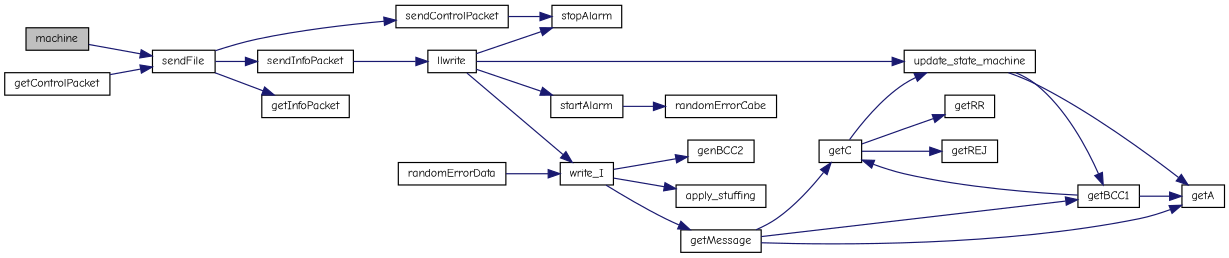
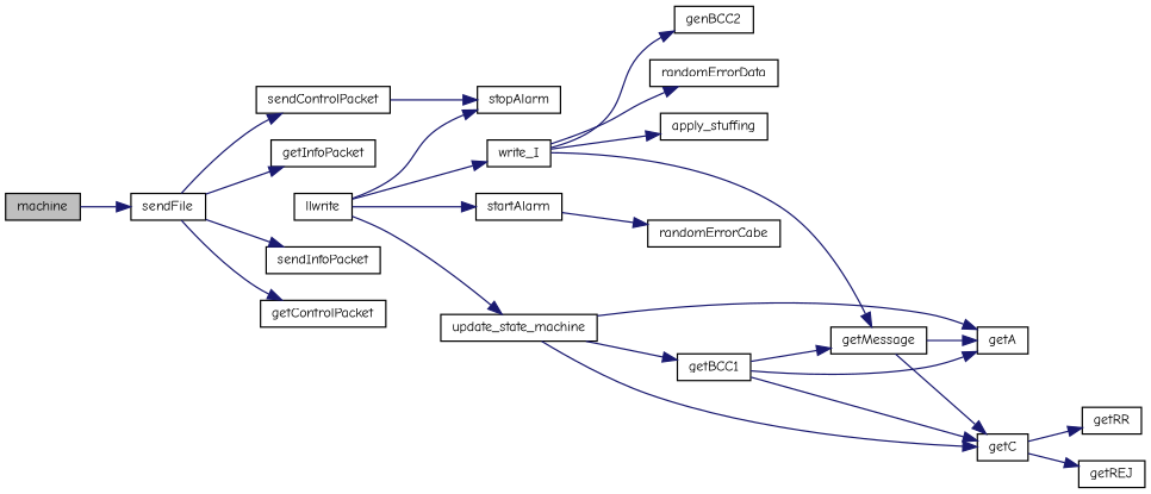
  digraph {
    fontname="Comic Neue"
    rankdir=LR
    node [color=black fillcolor=white fontname="Comic Neue" fontsize=10 shape=record style=filled]
    edge [color=midnightblue fontname="Comic Neue" fontsize=10 labelfontname=Helvetica labelfontsize=10 style=solid]
    n1 [fillcolor=grey75 fontcolor=black height=0.2 label=machine width=0.4]
    n2 [height=0.2 label=sendFile width=0.4]
    n3 [height=0.2 label=getControlPacket width=0.4]
    n4 [height=0.2 label=sendControlPacket width=0.4]
    n5 [height=0.2 label=getInfoPacket width=0.4]
    n6 [height=0.2 label=sendInfoPacket width=0.4]
    n7 [height=0.2 label=stopAlarm width=0.4]
    n8 [height=0.2 label=llwrite width=0.4]
    n9 [height=0.2 label=write_I width=0.4]
    n10 [height=0.2 label=startAlarm width=0.4]
    n11 [height=0.2 label=update_state_machine width=0.4]
    n12 [height=0.2 label=getMessage width=0.4]
    n13 [height=0.2 label=genBCC2 width=0.4]
    n14 [height=0.2 label=randomErrorData width=0.4]
    n15 [height=0.2 label=apply_stuffing width=0.4]
    n16 [height=0.2 label=randomErrorCabe width=0.4]
    n17 [height=0.2 label=getA width=0.4]
    n18 [height=0.2 label=getC width=0.4]
    n19 [height=0.2 label=getBCC1 width=0.4]
    n20 [height=0.2 label=getRR width=0.4]
    n21 [height=0.2 label=getREJ width=0.4]
    n1 -> n2
-   n3 -> n2
+   n2 -> n3
    n2 -> n4
    n2 -> n5
    n2 -> n6
    n4 -> n7
-   n6 -> n8
    n8 -> n7
    n8 -> n9
    n8 -> n10
    n8 -> n11
    n9 -> n12
    n9 -> n13
-   n14 -> n9
+   n9 -> n14
    n9 -> n15
    n10 -> n16
    n11 -> n17
-   n18 -> n11
+   n11 -> n18
    n11 -> n19
    n12 -> n17
    n12 -> n18
-   n12 -> n19
+   n19 -> n12
    n18 -> n20
    n18 -> n21
    n19 -> n17
    n19 -> n18
  }
